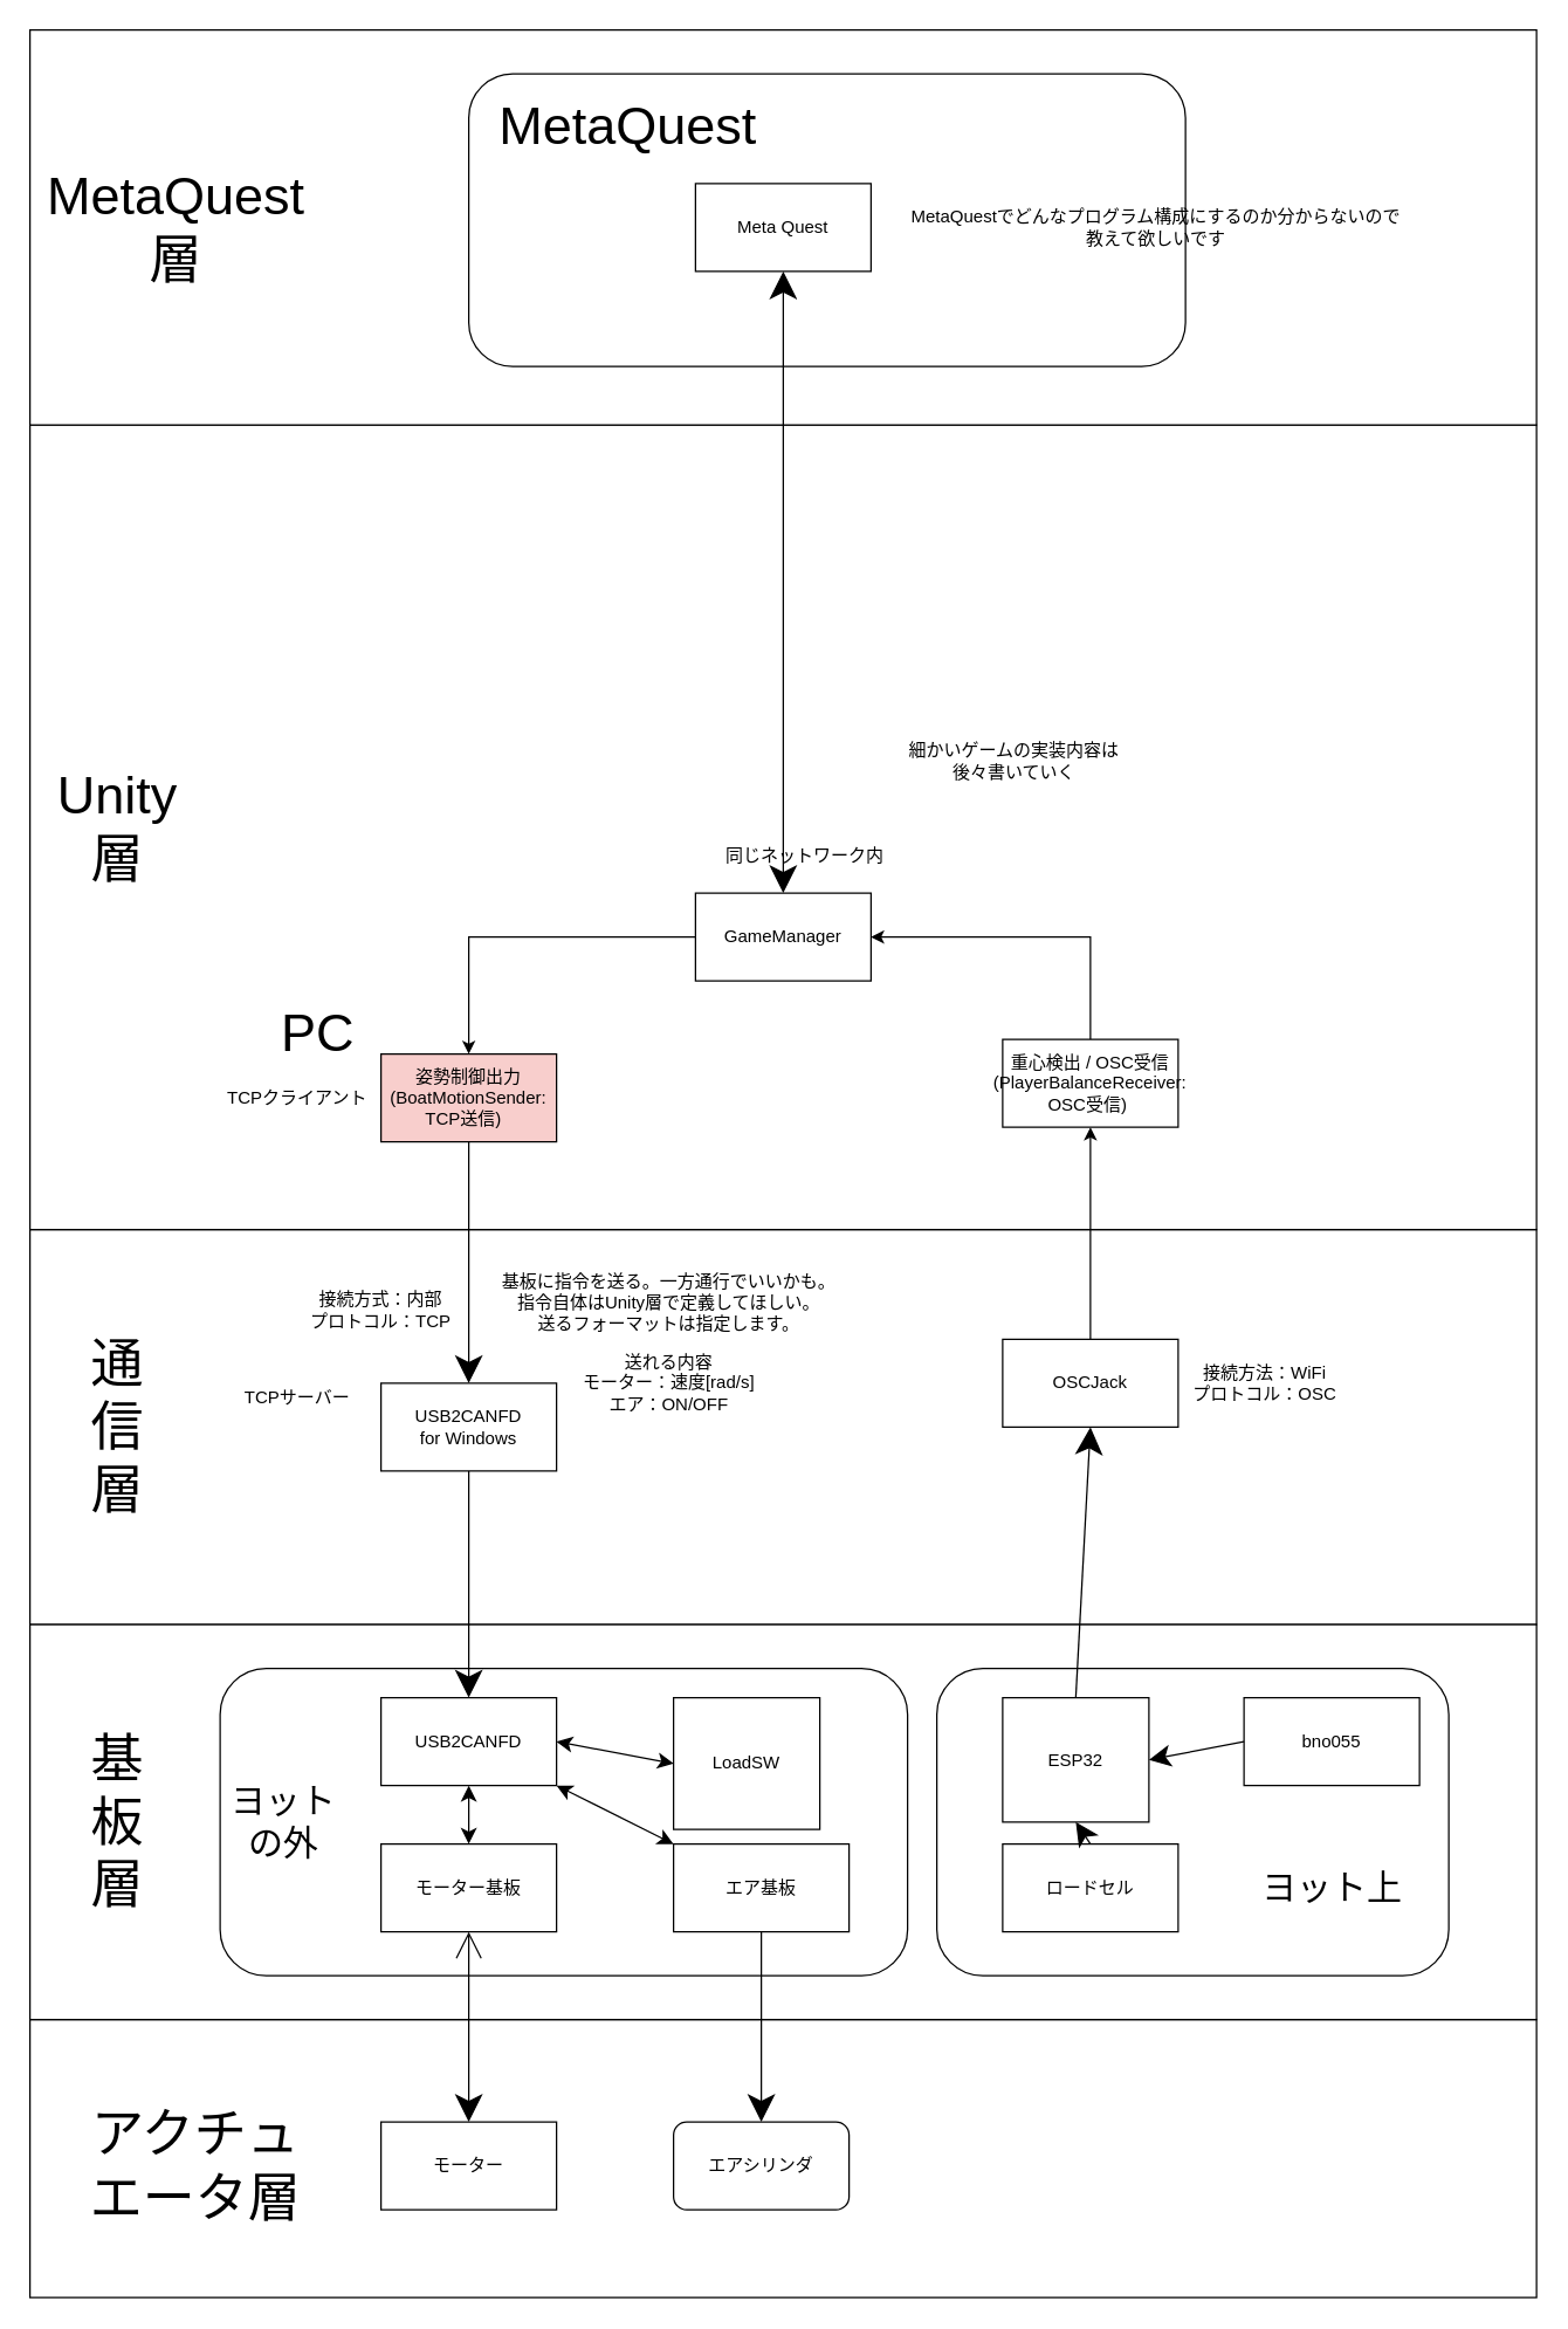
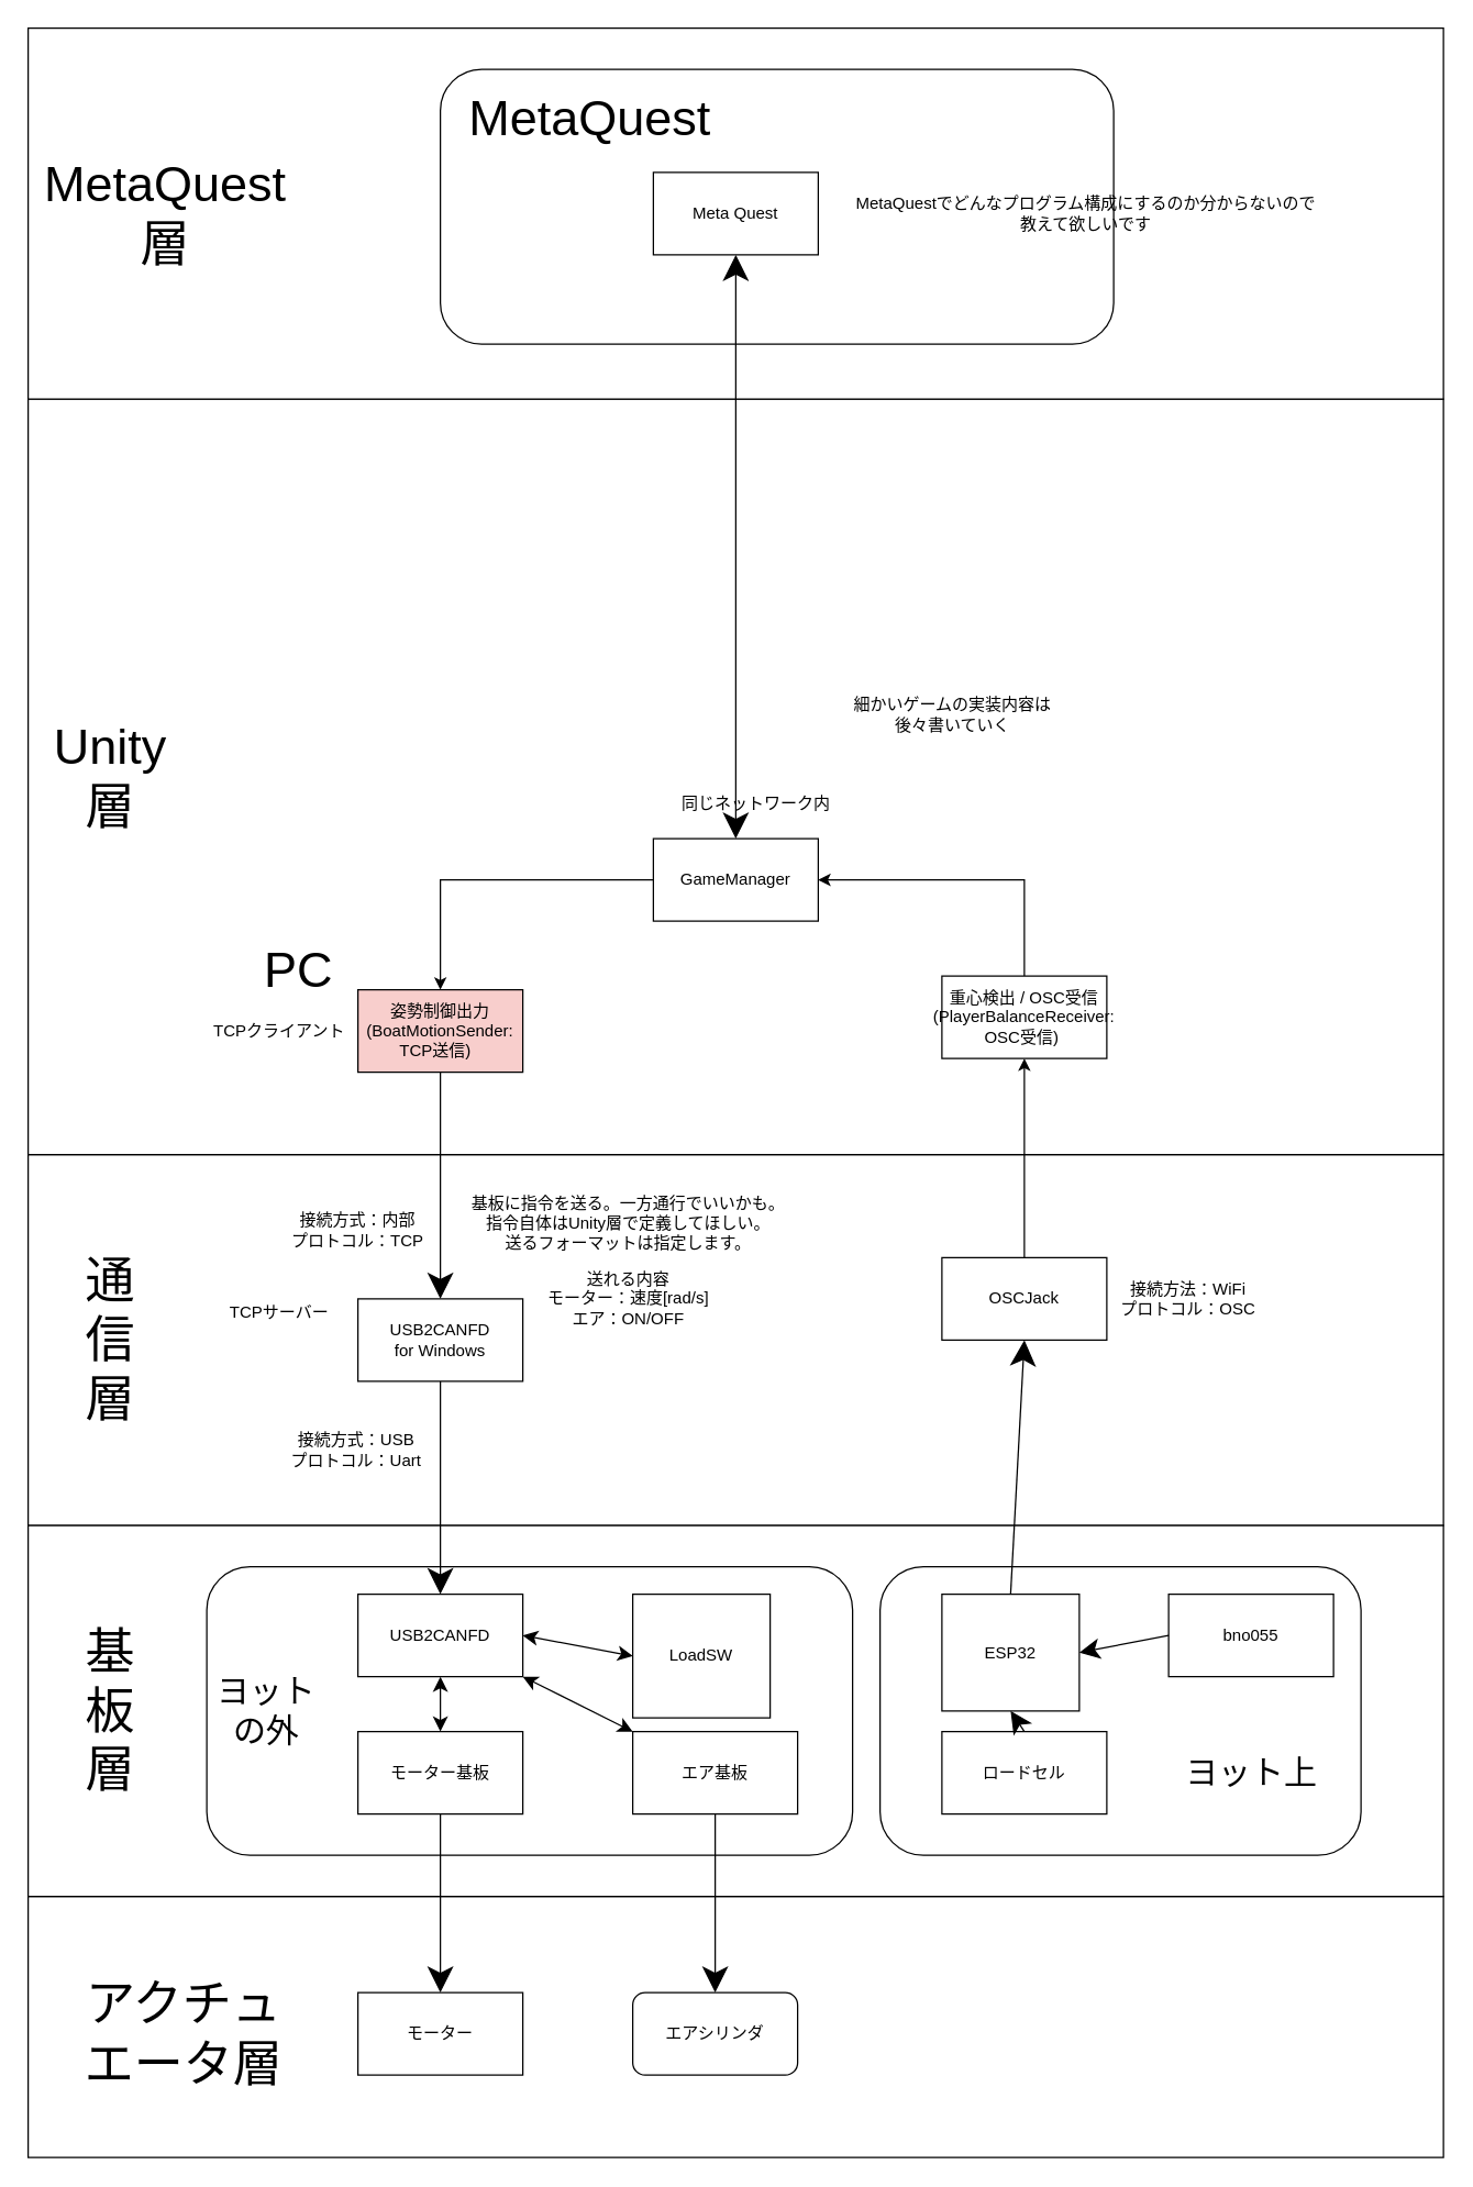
  <mxCell id="0" />
  <mxCell id="1" parent="0" />
  <mxCell id="2" value="" style="rounded=0;whiteSpace=wrap;html=1;" parent="1" vertex="1"><mxGeometry x="20" y="840" width="1030" height="270" as="geometry" /></mxCell>
  <mxCell id="3" value="" style="rounded=0;whiteSpace=wrap;html=1;" parent="1" vertex="1"><mxGeometry x="20" y="290" width="1030" height="550" as="geometry" /></mxCell>
  <mxCell id="4" value="" style="rounded=0;whiteSpace=wrap;html=1;" parent="1" vertex="1"><mxGeometry x="20" y="1380" width="1030" height="190" as="geometry" /></mxCell>
  <mxCell id="5" value="&lt;font style=&quot;font-size: 36px;&quot;&gt;アクチュエータ層&lt;/font&gt;" style="text;html=1;whiteSpace=wrap;strokeColor=none;fillColor=none;align=center;verticalAlign=middle;rounded=0;" parent="1" vertex="1"><mxGeometry x="50" y="1465" width="167" height="30" as="geometry" /></mxCell>
  <mxCell id="6" value="" style="rounded=0;whiteSpace=wrap;html=1;" parent="1" vertex="1"><mxGeometry x="20" y="1110" width="1030" height="270" as="geometry" /></mxCell>
  <mxCell id="7" value="" style="rounded=1;whiteSpace=wrap;html=1;" parent="1" vertex="1"><mxGeometry x="640" y="1140" width="350" height="210" as="geometry" /></mxCell>
  <mxCell id="8" value="" style="rounded=1;whiteSpace=wrap;html=1;" parent="1" vertex="1"><mxGeometry x="150" y="1140" width="470" height="210" as="geometry" /></mxCell>
  <mxCell id="9" value="LoadSW" style="rounded=0;whiteSpace=wrap;html=1;" parent="1" vertex="1"><mxGeometry x="460" y="1160" width="100" height="90" as="geometry" /></mxCell>
  <mxCell id="10" value="エア基板" style="rounded=0;whiteSpace=wrap;html=1;" parent="1" vertex="1"><mxGeometry x="460" y="1260" width="120" height="60" as="geometry" /></mxCell>
  <mxCell id="11" value="" style="endArrow=none;html=1;rounded=0;fontSize=12;startSize=16;endSize=16;curved=1;entryX=0.5;entryY=1;entryDx=0;entryDy=0;exitX=0.5;exitY=0;exitDx=0;exitDy=0;endFill=0;startArrow=classic;startFill=1;" parent="1" source="12" target="10" edge="1"><mxGeometry width="50" height="50" relative="1" as="geometry"><mxPoint x="520" y="1400" as="sourcePoint" /><mxPoint x="530" y="1170" as="targetPoint" /></mxGeometry></mxCell>
  <mxCell id="12" value="エアシリンダ" style="whiteSpace=wrap;html=1;rounded=1;" parent="1" vertex="1"><mxGeometry x="460" y="1450" width="120" height="60" as="geometry" /></mxCell>
  <mxCell id="13" value="モーター" style="rounded=0;whiteSpace=wrap;html=1;" parent="1" vertex="1"><mxGeometry x="260" y="1450" width="120" height="60" as="geometry" /></mxCell>
  <mxCell id="14" value="ESP32" style="rounded=0;whiteSpace=wrap;html=1;" parent="1" vertex="1"><mxGeometry x="685" y="1160" width="100" height="85" as="geometry" /></mxCell>
  <mxCell id="15" value="ロードセル" style="rounded=0;whiteSpace=wrap;html=1;" parent="1" vertex="1"><mxGeometry x="685" y="1260" width="120" height="60" as="geometry" /></mxCell>
  <mxCell id="16" value="USB2CANFD" style="rounded=0;whiteSpace=wrap;html=1;" parent="1" vertex="1"><mxGeometry x="260" y="1160" width="120" height="60" as="geometry" /></mxCell>
  <mxCell id="17" value="モーター基板" style="rounded=0;whiteSpace=wrap;html=1;" parent="1" vertex="1"><mxGeometry x="260" y="1260" width="120" height="60" as="geometry" /></mxCell>
- <mxCell id="18" value="" style="endArrow=open;html=1;rounded=0;fontSize=12;startSize=16;endSize=16;curved=1;entryX=0.5;entryY=1;entryDx=0;entryDy=0;exitX=0.5;exitY=0;exitDx=0;exitDy=0;startArrow=classic;startFill=1;" parent="1" source="13" target="17" edge="1"><mxGeometry width="50" height="50" relative="1" as="geometry"><mxPoint x="319.5" y="1410" as="sourcePoint" /><mxPoint x="319.5" y="1330" as="targetPoint" /></mxGeometry></mxCell>
+ <mxCell id="18" value="" style="endArrow=none;html=1;rounded=0;fontSize=12;startSize=16;endSize=16;curved=1;entryX=0.5;entryY=1;entryDx=0;entryDy=0;exitX=0.5;exitY=0;exitDx=0;exitDy=0;startArrow=classic;startFill=1;" parent="1" source="13" target="17" edge="1"><mxGeometry width="50" height="50" relative="1" as="geometry"><mxPoint x="319.5" y="1410" as="sourcePoint" /><mxPoint x="319.5" y="1330" as="targetPoint" /></mxGeometry></mxCell>
  <mxCell id="19" value="" style="endArrow=classic;html=1;rounded=0;fontSize=12;startSize=8;endSize=8;curved=1;entryX=0.5;entryY=1;entryDx=0;entryDy=0;exitX=0.5;exitY=0;exitDx=0;exitDy=0;startArrow=classic;startFill=1;endFill=1;" parent="1" source="17" target="16" edge="1"><mxGeometry width="50" height="50" relative="1" as="geometry"><mxPoint x="310" y="1450" as="sourcePoint" /><mxPoint x="310" y="1370" as="targetPoint" /></mxGeometry></mxCell>
  <mxCell id="20" value="" style="endArrow=classic;html=1;rounded=0;fontSize=12;startSize=8;endSize=8;curved=1;entryX=1;entryY=0.5;entryDx=0;entryDy=0;exitX=0;exitY=0.5;exitDx=0;exitDy=0;startArrow=classic;startFill=1;endFill=1;" parent="1" source="9" target="16" edge="1"><mxGeometry width="50" height="50" relative="1" as="geometry"><mxPoint x="520" y="1260" as="sourcePoint" /><mxPoint x="520" y="1240" as="targetPoint" /></mxGeometry></mxCell>
  <mxCell id="21" value="" style="endArrow=classic;html=1;rounded=0;fontSize=12;startSize=8;endSize=8;curved=1;entryX=1;entryY=1;entryDx=0;entryDy=0;exitX=0;exitY=0;exitDx=0;exitDy=0;startArrow=classic;startFill=1;endFill=1;" parent="1" source="10" target="16" edge="1"><mxGeometry width="50" height="50" relative="1" as="geometry"><mxPoint x="390" y="1310" as="sourcePoint" /><mxPoint x="390" y="1230" as="targetPoint" /></mxGeometry></mxCell>
  <mxCell id="22" value="" style="endArrow=classic;html=1;rounded=0;fontSize=12;startSize=8;endSize=13;curved=1;entryX=0.5;entryY=1;entryDx=0;entryDy=0;exitX=0.5;exitY=0;exitDx=0;exitDy=0;startArrow=none;startFill=0;endFill=1;" parent="1" source="15" target="14" edge="1"><mxGeometry width="50" height="50" relative="1" as="geometry"><mxPoint x="860" y="1210" as="sourcePoint" /><mxPoint x="860" y="1130" as="targetPoint" /></mxGeometry></mxCell>
  <mxCell id="23" value="bno055" style="rounded=0;whiteSpace=wrap;html=1;" parent="1" vertex="1"><mxGeometry x="850" y="1160" width="120" height="60" as="geometry" /></mxCell>
  <mxCell id="24" value="" style="endArrow=classic;html=1;rounded=0;fontSize=12;startSize=8;endSize=12;curved=1;entryX=1;entryY=0.5;entryDx=0;entryDy=0;exitX=0;exitY=0.5;exitDx=0;exitDy=0;endFill=1;" parent="1" source="23" target="14" edge="1"><mxGeometry width="50" height="50" relative="1" as="geometry"><mxPoint x="740" y="1270" as="sourcePoint" /><mxPoint x="740" y="1230" as="targetPoint" /></mxGeometry></mxCell>
  <mxCell id="25" value="&lt;font style=&quot;font-size: 24px;&quot;&gt;ヨット上&lt;/font&gt;" style="text;html=1;whiteSpace=wrap;strokeColor=none;fillColor=none;align=center;verticalAlign=middle;rounded=0;" parent="1" vertex="1"><mxGeometry x="856.5" y="1275" width="107" height="30" as="geometry" /></mxCell>
  <mxCell id="26" value="&lt;span style=&quot;font-size: 24px;&quot;&gt;ヨット&lt;/span&gt;&lt;div&gt;&lt;span style=&quot;font-size: 24px;&quot;&gt;の外&lt;/span&gt;&lt;/div&gt;" style="text;html=1;whiteSpace=wrap;strokeColor=none;fillColor=none;align=center;verticalAlign=middle;rounded=0;" parent="1" vertex="1"><mxGeometry x="140" y="1230" width="107" height="30" as="geometry" /></mxCell>
  <mxCell id="27" value="&lt;font style=&quot;font-size: 36px;&quot;&gt;基板層&lt;/font&gt;" style="text;html=1;whiteSpace=wrap;strokeColor=none;fillColor=none;align=center;verticalAlign=middle;rounded=0;" parent="1" vertex="1"><mxGeometry x="50" y="1230" width="60" height="30" as="geometry" /></mxCell>
  <mxCell id="28" value="&lt;font style=&quot;font-size: 36px;&quot;&gt;通信層&lt;/font&gt;" style="text;html=1;whiteSpace=wrap;strokeColor=none;fillColor=none;align=center;verticalAlign=middle;rounded=0;" parent="1" vertex="1"><mxGeometry x="50" y="960" width="60" height="30" as="geometry" /></mxCell>
  <mxCell id="29" value="&lt;font style=&quot;font-size: 36px;&quot;&gt;Unity層&lt;/font&gt;" style="text;html=1;whiteSpace=wrap;strokeColor=none;fillColor=none;align=center;verticalAlign=middle;rounded=0;" parent="1" vertex="1"><mxGeometry x="50" y="550" width="60" height="30" as="geometry" /></mxCell>
  <mxCell id="30" value="USB2CANFD&lt;div&gt;for Windows&lt;/div&gt;" style="rounded=0;whiteSpace=wrap;html=1;" parent="1" vertex="1"><mxGeometry x="260" y="945" width="120" height="60" as="geometry" /></mxCell>
+ <mxCell id="31" value="接続方式：USB&lt;br&gt;プロトコル：Uart" style="text;html=1;whiteSpace=wrap;strokeColor=none;fillColor=none;align=center;verticalAlign=middle;rounded=0;" parent="1" vertex="1"><mxGeometry x="184" y="1040" width="150" height="30" as="geometry" /></mxCell>
  <mxCell id="32" style="edgeStyle=orthogonalEdgeStyle;rounded=0;orthogonalLoop=1;jettySize=auto;html=1;exitX=0.5;exitY=0;exitDx=0;exitDy=0;" edge="1" parent="1" source="33" target="53"><mxGeometry relative="1" as="geometry" /></mxCell>
  <mxCell id="33" value="OSCJack" style="rounded=0;whiteSpace=wrap;html=1;" parent="1" vertex="1"><mxGeometry x="685" y="915" width="120" height="60" as="geometry" /></mxCell>
  <mxCell id="34" value="接続方法：WiFi&lt;div&gt;プロトコル：OSC&lt;/div&gt;" style="text;html=1;whiteSpace=wrap;strokeColor=none;fillColor=none;align=center;verticalAlign=middle;rounded=0;" parent="1" vertex="1"><mxGeometry x="792" y="930" width="145" height="30" as="geometry" /></mxCell>
  <mxCell id="35" value="接続方式：内部&lt;div&gt;プロトコル：TCP&lt;/div&gt;" style="text;html=1;whiteSpace=wrap;strokeColor=none;fillColor=none;align=center;verticalAlign=middle;rounded=0;" parent="1" vertex="1"><mxGeometry x="210" y="880" width="100" height="30" as="geometry" /></mxCell>
  <mxCell id="36" value="&lt;font style=&quot;font-size: 36px;&quot;&gt;PC&lt;/font&gt;" style="text;html=1;whiteSpace=wrap;strokeColor=none;fillColor=none;align=center;verticalAlign=middle;rounded=0;" parent="1" vertex="1"><mxGeometry x="187" y="690" width="60" height="30" as="geometry" /></mxCell>
  <mxCell id="37" value="" style="rounded=0;whiteSpace=wrap;html=1;" parent="1" vertex="1"><mxGeometry x="20" y="20" width="1030" height="270" as="geometry" /></mxCell>
  <mxCell id="38" value="&lt;font style=&quot;font-size: 36px;&quot;&gt;MetaQuest層&lt;/font&gt;" style="text;html=1;whiteSpace=wrap;strokeColor=none;fillColor=none;align=center;verticalAlign=middle;rounded=0;" parent="1" vertex="1"><mxGeometry x="50" y="140" width="140" height="30" as="geometry" /></mxCell>
  <mxCell id="39" value="" style="rounded=1;whiteSpace=wrap;html=1;" parent="1" vertex="1"><mxGeometry x="320" y="50" width="490" height="200" as="geometry" /></mxCell>
  <mxCell id="40" value="Meta Quest" style="rounded=0;whiteSpace=wrap;html=1;" parent="1" vertex="1"><mxGeometry x="475" y="125" width="120" height="60" as="geometry" /></mxCell>
  <mxCell id="41" value="&lt;font style=&quot;font-size: 36px;&quot;&gt;MetaQuest&lt;/font&gt;" style="text;html=1;whiteSpace=wrap;strokeColor=none;fillColor=none;align=center;verticalAlign=middle;rounded=0;" parent="1" vertex="1"><mxGeometry x="334" y="70" width="190" height="30" as="geometry" /></mxCell>
  <mxCell id="42" value="" style="endArrow=classic;html=1;rounded=0;entryX=0.5;entryY=1;entryDx=0;entryDy=0;endFill=1;startArrow=classic;startFill=1;startSize=16;endSize=16;" parent="1" source="51" target="40" edge="1"><mxGeometry width="50" height="50" relative="1" as="geometry"><mxPoint x="630" y="810" as="sourcePoint" /><mxPoint x="680" y="760" as="targetPoint" /></mxGeometry></mxCell>
  <mxCell id="43" value="基板に指令を送る。一方通行でいいかも。&lt;div&gt;指令自体はUnity層で定義してほしい。&lt;/div&gt;&lt;div&gt;送るフォーマットは&lt;span style=&quot;background-color: transparent; color: light-dark(rgb(0, 0, 0), rgb(255, 255, 255));&quot;&gt;指定します。&lt;/span&gt;&lt;/div&gt;" style="text;html=1;whiteSpace=wrap;strokeColor=none;fillColor=none;align=center;verticalAlign=middle;rounded=0;" parent="1" vertex="1"><mxGeometry x="334" y="850" width="246" height="80" as="geometry" /></mxCell>
  <mxCell id="44" value="&lt;div&gt;送れる内容&lt;/div&gt;モーター：速度[rad/s]&lt;div&gt;エア：ON/OFF&lt;/div&gt;" style="text;html=1;whiteSpace=wrap;strokeColor=none;fillColor=none;align=center;verticalAlign=middle;rounded=0;" parent="1" vertex="1"><mxGeometry x="397" y="920" width="120" height="50" as="geometry" /></mxCell>
  <mxCell id="45" value="" style="endArrow=classic;html=1;rounded=0;exitX=0.5;exitY=1;exitDx=0;exitDy=0;entryX=0.5;entryY=0;entryDx=0;entryDy=0;endSize=16;" parent="1" source="30" target="16" edge="1"><mxGeometry width="50" height="50" relative="1" as="geometry"><mxPoint x="630" y="1040" as="sourcePoint" /><mxPoint x="680" y="990" as="targetPoint" /></mxGeometry></mxCell>
  <mxCell id="46" value="" style="endArrow=classic;html=1;rounded=0;exitX=0.5;exitY=1;exitDx=0;exitDy=0;entryX=0.5;entryY=0;entryDx=0;entryDy=0;endSize=16;" parent="1" target="30" edge="1"><mxGeometry width="50" height="50" relative="1" as="geometry"><mxPoint x="320" y="780" as="sourcePoint" /><mxPoint x="320" y="935" as="targetPoint" /></mxGeometry></mxCell>
  <mxCell id="47" value="" style="endArrow=classic;html=1;rounded=0;exitX=0.5;exitY=0;exitDx=0;exitDy=0;endSize=16;startSize=16;entryX=0.5;entryY=1;entryDx=0;entryDy=0;" parent="1" source="14" target="33" edge="1"><mxGeometry width="50" height="50" relative="1" as="geometry"><mxPoint x="810" y="1390" as="sourcePoint" /><mxPoint x="810" y="1000" as="targetPoint" /></mxGeometry></mxCell>
  <mxCell id="48" value="同じネットワーク内" style="text;html=1;whiteSpace=wrap;strokeColor=none;fillColor=none;align=center;verticalAlign=middle;rounded=0;" parent="1" vertex="1"><mxGeometry x="380" y="570" width="340" height="30" as="geometry" /></mxCell>
  <mxCell id="49" value="MetaQuestでどんなプログラム構成にするのか分からないので教えて欲しいです" style="text;html=1;whiteSpace=wrap;strokeColor=none;fillColor=none;align=center;verticalAlign=middle;rounded=0;" parent="1" vertex="1"><mxGeometry x="620" y="140" width="340" height="30" as="geometry" /></mxCell>
  <mxCell id="50" style="edgeStyle=orthogonalEdgeStyle;rounded=0;orthogonalLoop=1;jettySize=auto;html=1;" edge="1" parent="1" source="51" target="54"><mxGeometry relative="1" as="geometry" /></mxCell>
  <mxCell id="51" value="GameManager" style="rounded=0;whiteSpace=wrap;html=1;" vertex="1" parent="1"><mxGeometry x="475" y="610" width="120" height="60" as="geometry" /></mxCell>
  <mxCell id="52" style="edgeStyle=orthogonalEdgeStyle;rounded=0;orthogonalLoop=1;jettySize=auto;html=1;exitX=0.5;exitY=0;exitDx=0;exitDy=0;entryX=1;entryY=0.5;entryDx=0;entryDy=0;" edge="1" parent="1" source="53" target="51"><mxGeometry relative="1" as="geometry" /></mxCell>
  <mxCell id="53" value="重心検出 / OSC受信 (PlayerBalanceReceiver: OSC受信)&amp;nbsp;" style="rounded=0;whiteSpace=wrap;html=1;" vertex="1" parent="1"><mxGeometry x="685" y="710" width="120" height="60" as="geometry" /></mxCell>
  <mxCell id="54" value="姿勢制御出力&lt;div&gt;(BoatMotionSender: TCP送信)&amp;nbsp;&amp;nbsp;&lt;/div&gt;" style="rounded=0;whiteSpace=wrap;html=1;fillColor=#f8cecc;" vertex="1" parent="1"><mxGeometry x="260" y="720" width="120" height="60" as="geometry" /></mxCell>
  <mxCell id="55" value="TCPクライアント" style="text;html=1;whiteSpace=wrap;strokeColor=none;fillColor=none;align=center;verticalAlign=middle;rounded=0;" vertex="1" parent="1"><mxGeometry x="80" y="710" width="246" height="80" as="geometry" /></mxCell>
  <mxCell id="56" value="TCPサーバー" style="text;html=1;whiteSpace=wrap;strokeColor=none;fillColor=none;align=center;verticalAlign=middle;rounded=0;" vertex="1" parent="1"><mxGeometry x="80" y="915" width="246" height="80" as="geometry" /></mxCell>
  <mxCell id="57" value="細かいゲームの実装内容は&lt;div&gt;後々書いていく&lt;/div&gt;" style="text;html=1;whiteSpace=wrap;strokeColor=none;fillColor=none;align=center;verticalAlign=middle;rounded=0;" vertex="1" parent="1"><mxGeometry x="570" y="480" width="246" height="80" as="geometry" /></mxCell>
